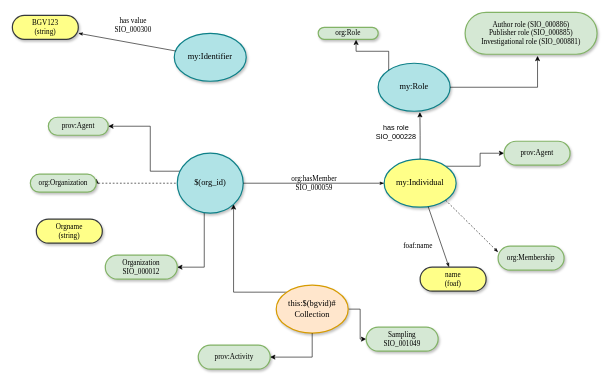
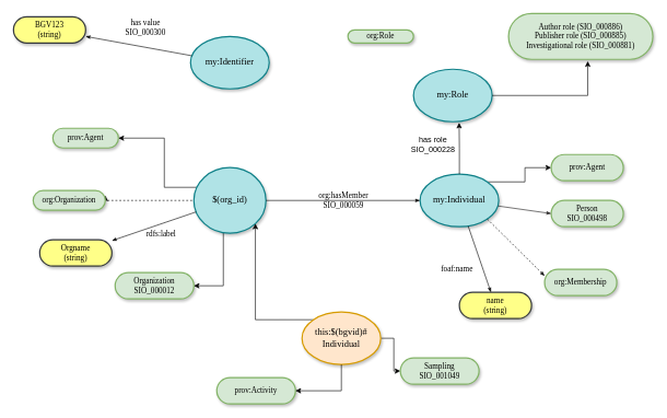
  <mxCell id="0" />
  <mxCell id="1" parent="0" />
  <mxCell id="2" value="&lt;span&gt;BGV123&lt;/span&gt;&lt;div&gt;&lt;span&gt;(string)&lt;/span&gt;&lt;/div&gt;" style="whiteSpace=wrap;html=1;rounded=1;shadow=1;comic=0;labelBackgroundColor=none;strokeWidth=2;fontFamily=Verdana;fontSize=12;align=center;arcSize=50;fillColor=#ffff88;strokeColor=#36393d;" parent="1" vertex="1"><mxGeometry x="20" y="25" width="110" height="40" as="geometry" /></mxCell>
  <mxCell id="3" value="&lt;font style=&quot;font-size: 14px;&quot;&gt;my:Identifier&lt;/font&gt;" style="ellipse;whiteSpace=wrap;html=1;rounded=1;shadow=1;comic=0;labelBackgroundColor=none;strokeWidth=2;fontFamily=Verdana;fontSize=12;align=center;fillColor=#b0e3e6;strokeColor=#0e8088;" parent="1" vertex="1"><mxGeometry x="290" y="55" width="120" height="80" as="geometry" /></mxCell>
  <mxCell id="4" value="&lt;span&gt;&lt;font style=&quot;font-size: 14px;&quot;&gt;my:Role&lt;/font&gt;&lt;/span&gt;" style="ellipse;whiteSpace=wrap;html=1;rounded=1;shadow=1;comic=0;labelBackgroundColor=none;strokeWidth=2;fontFamily=Verdana;fontSize=12;align=center;fillColor=#b0e3e6;strokeColor=#0e8088;" parent="1" vertex="1"><mxGeometry x="630" y="105" width="120" height="80" as="geometry" /></mxCell>
  <mxCell id="5" value="" style="edgeStyle=orthogonalEdgeStyle;rounded=0;orthogonalLoop=1;jettySize=auto;html=1;" parent="1" source="8" target="20" edge="1"><mxGeometry relative="1" as="geometry"><Array as="points"><mxPoint x="250" y="285" /><mxPoint x="250" y="210" /></Array></mxGeometry></mxCell>
  <mxCell id="6" style="edgeStyle=orthogonalEdgeStyle;rounded=0;orthogonalLoop=1;jettySize=auto;html=1;entryX=1;entryY=0.25;entryDx=0;entryDy=0;exitX=0.08;exitY=0.762;exitDx=0;exitDy=0;exitPerimeter=0;dashed=1;" parent="1" source="8" target="23" edge="1"><mxGeometry relative="1" as="geometry"><Array as="points"><mxPoint x="309" y="305" /><mxPoint x="200" y="305" /></Array></mxGeometry></mxCell>
  <mxCell id="7" style="edgeStyle=orthogonalEdgeStyle;rounded=0;orthogonalLoop=1;jettySize=auto;html=1;exitX=0.5;exitY=1;exitDx=0;exitDy=0;" parent="1" source="8" target="26" edge="1"><mxGeometry relative="1" as="geometry"><Array as="points"><mxPoint x="340" y="315" /></Array></mxGeometry></mxCell>
  <mxCell id="8" value="&lt;font style=&quot;font-size: 14px;&quot;&gt;$(org_id)&lt;/font&gt;" style="ellipse;whiteSpace=wrap;html=1;rounded=1;shadow=1;comic=0;labelBackgroundColor=none;strokeWidth=2;fontFamily=Verdana;fontSize=12;align=center;fillColor=#b0e3e6;strokeColor=#0e8088;" parent="1" vertex="1"><mxGeometry x="295" y="255" width="110" height="100" as="geometry" /></mxCell>
  <mxCell id="9" style="edgeStyle=orthogonalEdgeStyle;rounded=0;orthogonalLoop=1;jettySize=auto;html=1;exitX=1;exitY=0;exitDx=0;exitDy=0;entryX=0;entryY=0.5;entryDx=0;entryDy=0;" parent="1" source="10" target="13" edge="1"><mxGeometry relative="1" as="geometry" /></mxCell>
- <mxCell id="10" value="&lt;span&gt;&lt;font style=&quot;font-size: 14px;&quot;&gt;my:Individual&lt;/font&gt;&lt;/span&gt;" style="ellipse;whiteSpace=wrap;html=1;rounded=1;shadow=1;comic=0;labelBackgroundColor=none;strokeWidth=2;fontFamily=Verdana;fontSize=12;align=center;fillColor=#ffff88;strokeColor=#0e8088;" parent="1" vertex="1"><mxGeometry x="640" y="265" width="120" height="80" as="geometry" /></mxCell>
+ <mxCell id="10" value="&lt;span&gt;&lt;font style=&quot;font-size: 14px;&quot;&gt;my:Individual&lt;/font&gt;&lt;/span&gt;" style="ellipse;whiteSpace=wrap;html=1;rounded=1;shadow=1;comic=0;labelBackgroundColor=none;strokeWidth=2;fontFamily=Verdana;fontSize=12;align=center;fillColor=#b0e3e6;strokeColor=#0e8088;" parent="1" vertex="1"><mxGeometry x="640" y="265" width="120" height="80" as="geometry" /></mxCell>
  <mxCell id="11" value="&lt;span&gt;org:Role&lt;/span&gt;" style="whiteSpace=wrap;html=1;rounded=1;shadow=1;comic=0;labelBackgroundColor=none;strokeWidth=2;fontFamily=Verdana;fontSize=12;align=center;arcSize=50;fillColor=#d5e8d4;strokeColor=#82b366;" parent="1" vertex="1"><mxGeometry x="530" y="45" width="100" height="20" as="geometry" /></mxCell>
  <mxCell id="12" value="&lt;span&gt;Author role (SIO_000886)&lt;/span&gt;&lt;div&gt;&lt;span&gt;Publisher role (SIO_000885)&lt;/span&gt;&lt;/div&gt;&lt;div&gt;&lt;span&gt;Investigational role (SIO_000881)&lt;/span&gt;&lt;/div&gt;" style="whiteSpace=wrap;html=1;rounded=1;shadow=1;comic=0;labelBackgroundColor=none;strokeWidth=2;fontFamily=Verdana;fontSize=12;align=center;arcSize=50;fillColor=#d5e8d4;strokeColor=#82b366;" parent="1" vertex="1"><mxGeometry x="775" y="20" width="220" height="70" as="geometry" /></mxCell>
  <mxCell id="13" value="&lt;span&gt;prov:Agent&lt;/span&gt;" style="whiteSpace=wrap;html=1;rounded=1;shadow=1;comic=0;labelBackgroundColor=none;strokeWidth=2;fontFamily=Verdana;fontSize=12;align=center;arcSize=50;fillColor=#d5e8d4;strokeColor=#82b366;" parent="1" vertex="1"><mxGeometry x="840" y="235" width="110" height="40" as="geometry" /></mxCell>
+ <mxCell id="14" value="&lt;span&gt;Person&lt;/span&gt;&lt;div&gt;&lt;span&gt;SIO_000498&lt;/span&gt;&lt;/div&gt;" style="whiteSpace=wrap;html=1;rounded=1;shadow=1;comic=0;labelBackgroundColor=none;strokeWidth=2;fontFamily=Verdana;fontSize=12;align=center;arcSize=50;fillColor=#d5e8d4;strokeColor=#82b366;" parent="1" vertex="1"><mxGeometry x="840" y="305" width="110" height="40" as="geometry" /></mxCell>
  <mxCell id="15" value="&lt;span&gt;org:Membership&lt;/span&gt;" style="whiteSpace=wrap;html=1;rounded=1;shadow=1;comic=0;labelBackgroundColor=none;strokeWidth=2;fontFamily=Verdana;fontSize=12;align=center;arcSize=50;fillColor=#d5e8d4;strokeColor=#82b366;" parent="1" vertex="1"><mxGeometry x="830" y="410" width="110" height="40" as="geometry" /></mxCell>
  <mxCell id="16" value="has value&lt;div&gt;SIO_000300&lt;/div&gt;" style="edgeStyle=none;rounded=1;html=1;labelBackgroundColor=none;startArrow=none;startFill=0;startSize=5;endArrow=classicThin;endFill=1;endSize=5;jettySize=auto;orthogonalLoop=1;strokeColor=#000000;strokeWidth=1;fontFamily=Verdana;fontSize=12" parent="1" source="3" target="2" edge="1"><mxGeometry x="-0.052" y="-30" relative="1" as="geometry"><mxPoint as="offset" /></mxGeometry></mxCell>
  <mxCell id="17" value="org:hasMember&lt;div&gt;SIO_000059&lt;/div&gt;" style="edgeStyle=none;rounded=1;html=1;labelBackgroundColor=none;startArrow=none;startFill=0;startSize=5;endArrow=classicThin;endFill=1;endSize=5;jettySize=auto;orthogonalLoop=1;strokeColor=#000000;strokeWidth=1;fontFamily=Verdana;fontSize=12" parent="1" source="8" target="10" edge="1"><mxGeometry relative="1" as="geometry" /></mxCell>
+ <mxCell id="18" value="" style="edgeStyle=none;rounded=1;html=1;labelBackgroundColor=none;startArrow=none;startFill=0;startSize=5;endArrow=classicThin;endFill=1;endSize=5;jettySize=auto;orthogonalLoop=1;strokeColor=#1d1b1b;strokeWidth=1;fontFamily=Verdana;fontSize=12;entryX=0;entryY=0.5;entryDx=0;entryDy=0;" parent="1" source="10" target="14" edge="1"><mxGeometry relative="1" as="geometry"><mxPoint x="770.207" y="438.322" as="targetPoint" /></mxGeometry></mxCell>
  <mxCell id="19" value="" style="edgeStyle=none;rounded=1;html=1;labelBackgroundColor=none;startArrow=none;startFill=0;startSize=5;endArrow=classicThin;endFill=1;endSize=5;jettySize=auto;orthogonalLoop=1;strokeColor=#000000;strokeWidth=1;fontFamily=Verdana;fontSize=12;exitX=1;exitY=1;exitDx=0;exitDy=0;entryX=0;entryY=0.25;entryDx=0;entryDy=0;dashed=1;" parent="1" source="10" target="15" edge="1"><mxGeometry relative="1" as="geometry"><mxPoint x="826.732" y="474.941" as="sourcePoint" /></mxGeometry></mxCell>
  <mxCell id="20" value="&lt;span&gt;prov:Agent&lt;/span&gt;" style="whiteSpace=wrap;html=1;rounded=1;shadow=1;comic=0;labelBackgroundColor=none;strokeWidth=2;fontFamily=Verdana;fontSize=12;align=center;arcSize=50;fillColor=#d5e8d4;strokeColor=#82b366;" parent="1" vertex="1"><mxGeometry x="80" y="195" width="100" height="30" as="geometry" /></mxCell>
- <mxCell id="21" value="name&lt;div&gt;(foaf)&lt;/div&gt;" style="whiteSpace=wrap;html=1;rounded=1;shadow=1;comic=0;labelBackgroundColor=none;strokeWidth=2;fontFamily=Verdana;fontSize=12;align=center;arcSize=50;fillColor=#ffff88;strokeColor=#36393d;" parent="1" vertex="1"><mxGeometry x="700" y="445" width="110" height="40" as="geometry" /></mxCell>
+ <mxCell id="21" value="name&lt;div&gt;(string)&lt;/div&gt;" style="whiteSpace=wrap;html=1;rounded=1;shadow=1;comic=0;labelBackgroundColor=none;strokeWidth=2;fontFamily=Verdana;fontSize=12;align=center;arcSize=50;fillColor=#ffff88;strokeColor=#36393d;" parent="1" vertex="1"><mxGeometry x="700" y="445" width="110" height="40" as="geometry" /></mxCell>
  <mxCell id="22" value="&lt;span&gt;Orgname&lt;/span&gt;&lt;div&gt;&lt;span&gt;(string)&lt;/span&gt;&lt;/div&gt;" style="whiteSpace=wrap;html=1;rounded=1;shadow=1;comic=0;labelBackgroundColor=none;strokeWidth=2;fontFamily=Verdana;fontSize=12;align=center;arcSize=50;fillColor=#ffff88;strokeColor=#36393d;" parent="1" vertex="1"><mxGeometry x="60" y="365" width="110" height="40" as="geometry" /></mxCell>
  <mxCell id="23" value="&lt;span&gt;org:Organization&lt;/span&gt;" style="whiteSpace=wrap;html=1;rounded=1;shadow=1;comic=0;labelBackgroundColor=none;strokeWidth=2;fontFamily=Verdana;fontSize=12;align=center;arcSize=50;fillColor=#d5e8d4;strokeColor=#82b366;" parent="1" vertex="1"><mxGeometry x="50" y="290" width="110" height="30" as="geometry" /></mxCell>
+ <mxCell id="24" value="rdfs:label" style="edgeStyle=none;rounded=1;html=1;labelBackgroundColor=none;startArrow=none;startFill=0;startSize=5;endArrow=classicThin;endFill=1;endSize=5;jettySize=auto;orthogonalLoop=1;strokeColor=#000000;strokeWidth=1;fontFamily=Verdana;fontSize=12" parent="1" source="8" target="22" edge="1"><mxGeometry x="-0.098" y="15" relative="1" as="geometry"><mxPoint x="-1" as="offset" /></mxGeometry></mxCell>
  <mxCell id="25" value="foaf:name" style="edgeStyle=none;rounded=1;html=1;labelBackgroundColor=none;startArrow=none;startFill=0;startSize=5;endArrow=classicThin;endFill=1;endSize=5;jettySize=auto;orthogonalLoop=1;strokeColor=#000000;strokeWidth=1;fontFamily=Verdana;fontSize=12" parent="1" source="10" target="21" edge="1"><mxGeometry x="0.04" y="-38" relative="1" as="geometry"><mxPoint as="offset" /></mxGeometry></mxCell>
- <mxCell id="26" value="&lt;span&gt;Organization&lt;/span&gt;&lt;div&gt;&lt;span&gt;SIO_000012&lt;/span&gt;&lt;/div&gt;" style="whiteSpace=wrap;html=1;rounded=1;shadow=1;comic=0;labelBackgroundColor=none;strokeWidth=2;fontFamily=Verdana;fontSize=12;align=center;arcSize=50;fillColor=#d5e8d4;strokeColor=#82b366;" parent="1" vertex="1"><mxGeometry x="175" y="425" width="120" height="40" as="geometry" /></mxCell>
+ <mxCell id="26" value="&lt;span&gt;Organization&lt;/span&gt;&lt;div&gt;&lt;span&gt;SIO_000012&lt;/span&gt;&lt;/div&gt;" style="whiteSpace=wrap;html=1;rounded=1;shadow=1;comic=0;labelBackgroundColor=none;strokeWidth=2;fontFamily=Verdana;fontSize=12;align=center;arcSize=50;fillColor=#d5e8d4;strokeColor=#82b366;" parent="1" vertex="1"><mxGeometry x="175" y="415" width="120" height="40" as="geometry" /></mxCell>
  <mxCell id="27" style="edgeStyle=orthogonalEdgeStyle;rounded=0;orthogonalLoop=1;jettySize=auto;html=1;exitX=1;exitY=0.5;exitDx=0;exitDy=0;entryX=0;entryY=0.5;entryDx=0;entryDy=0;" parent="1" source="29" target="30" edge="1"><mxGeometry relative="1" as="geometry"><mxPoint x="660" y="515" as="targetPoint" /></mxGeometry></mxCell>
  <mxCell id="28" style="edgeStyle=orthogonalEdgeStyle;rounded=0;orthogonalLoop=1;jettySize=auto;html=1;exitX=0;exitY=0;exitDx=0;exitDy=0;entryX=1;entryY=1;entryDx=0;entryDy=0;" parent="1" source="29" target="8" edge="1"><mxGeometry relative="1" as="geometry" /></mxCell>
- <mxCell id="29" value="&lt;font style=&quot;font-size: 14px;&quot;&gt;this:$(bgvid)#&lt;/font&gt;&lt;div style=&quot;font-size: 14px;&quot;&gt;&lt;font style=&quot;font-size: 14px;&quot;&gt;Collection&lt;/font&gt;&lt;/div&gt;" style="ellipse;whiteSpace=wrap;html=1;rounded=1;shadow=1;comic=0;labelBackgroundColor=none;strokeWidth=2;fontFamily=Verdana;fontSize=12;align=center;fillColor=#ffe6cc;strokeColor=#d79b00;" parent="1" vertex="1"><mxGeometry x="460" y="475" width="120" height="80" as="geometry" /></mxCell>
+ <mxCell id="29" value="&lt;font style=&quot;font-size: 14px;&quot;&gt;this:$(bgvid)#&lt;/font&gt;&lt;div style=&quot;font-size: 14px;&quot;&gt;&lt;font style=&quot;font-size: 14px;&quot;&gt;Individual&lt;/font&gt;&lt;/div&gt;" style="ellipse;whiteSpace=wrap;html=1;rounded=1;shadow=1;comic=0;labelBackgroundColor=none;strokeWidth=2;fontFamily=Verdana;fontSize=12;align=center;fillColor=#ffe6cc;strokeColor=#d79b00;" parent="1" vertex="1"><mxGeometry x="460" y="475" width="120" height="80" as="geometry" /></mxCell>
  <mxCell id="30" value="&lt;span&gt;Sampling&lt;/span&gt;&lt;div&gt;&lt;span&gt;SIO_001049&lt;/span&gt;&lt;/div&gt;" style="whiteSpace=wrap;html=1;rounded=1;shadow=1;comic=0;labelBackgroundColor=none;strokeWidth=2;fontFamily=Verdana;fontSize=12;align=center;arcSize=50;fillColor=#d5e8d4;strokeColor=#82b366;" parent="1" vertex="1"><mxGeometry x="610" y="545" width="120" height="40" as="geometry" /></mxCell>
  <mxCell id="31" value="prov:Activity" style="whiteSpace=wrap;html=1;rounded=1;shadow=1;comic=0;labelBackgroundColor=none;strokeWidth=2;fontFamily=Verdana;fontSize=12;align=center;arcSize=50;fillColor=#d5e8d4;strokeColor=#82b366;" parent="1" vertex="1"><mxGeometry x="330" y="575" width="120" height="40" as="geometry" /></mxCell>
  <mxCell id="32" style="edgeStyle=orthogonalEdgeStyle;rounded=0;orthogonalLoop=1;jettySize=auto;html=1;exitX=0.5;exitY=1;exitDx=0;exitDy=0;entryX=1;entryY=0.5;entryDx=0;entryDy=0;" parent="1" source="29" target="31" edge="1"><mxGeometry relative="1" as="geometry"><mxPoint x="680" y="525" as="targetPoint" /><mxPoint x="590" y="525" as="sourcePoint" /></mxGeometry></mxCell>
- <mxCell id="33" style="edgeStyle=orthogonalEdgeStyle;rounded=0;orthogonalLoop=1;jettySize=auto;html=1;exitX=0;exitY=0;exitDx=0;exitDy=0;entryX=0.632;entryY=1.04;entryDx=0;entryDy=0;entryPerimeter=0;" parent="1" source="4" target="11" edge="1"><mxGeometry relative="1" as="geometry" /></mxCell>
  <mxCell id="34" style="edgeStyle=orthogonalEdgeStyle;rounded=0;orthogonalLoop=1;jettySize=auto;html=1;entryX=0.549;entryY=1.04;entryDx=0;entryDy=0;entryPerimeter=0;" parent="1" source="4" target="12" edge="1"><mxGeometry relative="1" as="geometry" /></mxCell>
  <mxCell id="35" style="edgeStyle=orthogonalEdgeStyle;rounded=0;orthogonalLoop=1;jettySize=auto;html=1;exitX=0.5;exitY=0;exitDx=0;exitDy=0;entryX=0.58;entryY=1.02;entryDx=0;entryDy=0;entryPerimeter=0;" parent="1" source="10" target="4" edge="1"><mxGeometry relative="1" as="geometry" /></mxCell>
  <mxCell id="36" value="has role&lt;div&gt;SIO_000228&lt;/div&gt;" style="text;strokeColor=none;align=center;fillColor=none;html=1;verticalAlign=middle;whiteSpace=wrap;rounded=0;" vertex="1" parent="1"><mxGeometry x="630" y="205" width="60" height="30" as="geometry" /></mxCell>
